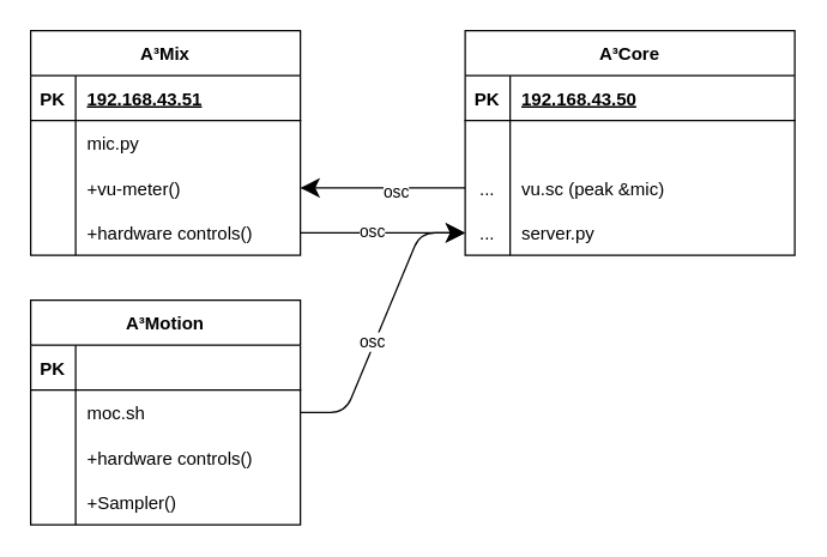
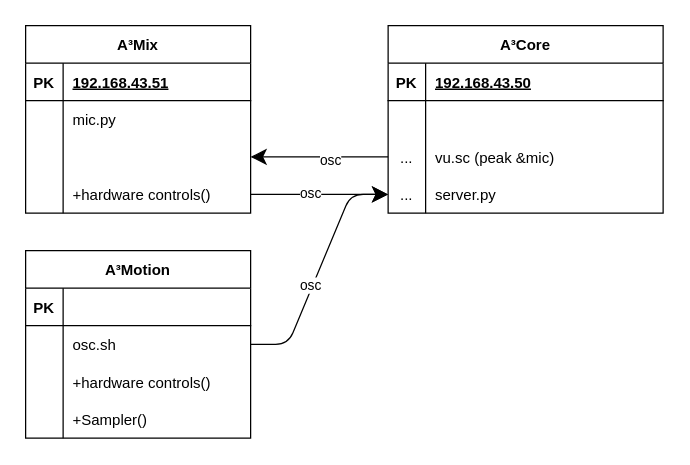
  <mxCell id="0" />
  <mxCell id="1" parent="0" />
  <mxCell id="2" value="A³Core" style="shape=table;startSize=30;container=1;collapsible=1;childLayout=tableLayout;fixedRows=1;rowLines=0;fontStyle=1;align=center;resizeLast=1;" vertex="1" parent="1"><mxGeometry x="310" y="20" width="220" height="150" as="geometry" /></mxCell>
  <mxCell id="3" value="" style="shape=partialRectangle;collapsible=0;dropTarget=0;pointerEvents=0;fillColor=none;top=0;left=0;bottom=1;right=0;points=[[0,0.5],[1,0.5]];portConstraint=eastwest;" vertex="1" parent="2"><mxGeometry y="30" width="220" height="30" as="geometry" /></mxCell>
  <mxCell id="4" value="PK" style="shape=partialRectangle;connectable=0;fillColor=none;top=0;left=0;bottom=0;right=0;fontStyle=1;overflow=hidden;" vertex="1" parent="3"><mxGeometry width="30" height="30" as="geometry" /></mxCell>
  <mxCell id="5" value="192.168.43.50" style="shape=partialRectangle;connectable=0;fillColor=none;top=0;left=0;bottom=0;right=0;align=left;spacingLeft=6;fontStyle=5;overflow=hidden;" vertex="1" parent="3"><mxGeometry x="30" width="190" height="30" as="geometry" /></mxCell>
  <mxCell id="6" value="" style="shape=partialRectangle;collapsible=0;dropTarget=0;pointerEvents=0;fillColor=none;top=0;left=0;bottom=0;right=0;points=[[0,0.5],[1,0.5]];portConstraint=eastwest;" vertex="1" parent="2"><mxGeometry y="60" width="220" height="30" as="geometry" /></mxCell>
  <mxCell id="7" value="" style="shape=partialRectangle;connectable=0;fillColor=none;top=0;left=0;bottom=0;right=0;editable=1;overflow=hidden;" vertex="1" parent="6"><mxGeometry width="30" height="30" as="geometry" /></mxCell>
  <mxCell id="8" value="" style="shape=partialRectangle;collapsible=0;dropTarget=0;pointerEvents=0;fillColor=none;top=0;left=0;bottom=0;right=0;points=[[0,0.5],[1,0.5]];portConstraint=eastwest;" vertex="1" parent="2"><mxGeometry y="90" width="220" height="30" as="geometry" /></mxCell>
  <mxCell id="9" value="..." style="shape=partialRectangle;connectable=0;fillColor=none;top=0;left=0;bottom=0;right=0;editable=1;overflow=hidden;" vertex="1" parent="8"><mxGeometry width="30" height="30" as="geometry" /></mxCell>
  <mxCell id="10" value="vu.sc (peak &amp;mic)" style="shape=partialRectangle;connectable=0;fillColor=none;top=0;left=0;bottom=0;right=0;align=left;spacingLeft=6;overflow=hidden;" vertex="1" parent="8"><mxGeometry x="30" width="190" height="30" as="geometry" /></mxCell>
  <mxCell id="11" value="" style="shape=partialRectangle;collapsible=0;dropTarget=0;pointerEvents=0;fillColor=none;top=0;left=0;bottom=0;right=0;points=[[0,0.5],[1,0.5]];portConstraint=eastwest;" vertex="1" parent="2"><mxGeometry y="120" width="220" height="30" as="geometry" /></mxCell>
  <mxCell id="12" value="..." style="shape=partialRectangle;connectable=0;fillColor=none;top=0;left=0;bottom=0;right=0;editable=1;overflow=hidden;" vertex="1" parent="11"><mxGeometry width="30" height="30" as="geometry" /></mxCell>
  <mxCell id="13" value="server.py " style="shape=partialRectangle;connectable=0;fillColor=none;top=0;left=0;bottom=0;right=0;align=left;spacingLeft=6;overflow=hidden;" vertex="1" parent="11"><mxGeometry x="30" width="190" height="30" as="geometry" /></mxCell>
  <mxCell id="14" value="A³Mix" style="shape=table;startSize=30;container=1;collapsible=1;childLayout=tableLayout;fixedRows=1;rowLines=0;fontStyle=1;align=center;resizeLast=1;" vertex="1" parent="1"><mxGeometry x="20" y="20" width="180" height="150" as="geometry" /></mxCell>
  <mxCell id="15" value="" style="shape=partialRectangle;collapsible=0;dropTarget=0;pointerEvents=0;fillColor=none;top=0;left=0;bottom=1;right=0;points=[[0,0.5],[1,0.5]];portConstraint=eastwest;" vertex="1" parent="14"><mxGeometry y="30" width="180" height="30" as="geometry" /></mxCell>
  <mxCell id="16" value="PK" style="shape=partialRectangle;connectable=0;fillColor=none;top=0;left=0;bottom=0;right=0;fontStyle=1;overflow=hidden;" vertex="1" parent="15"><mxGeometry width="30" height="30" as="geometry" /></mxCell>
  <mxCell id="17" value="192.168.43.51" style="shape=partialRectangle;connectable=0;fillColor=none;top=0;left=0;bottom=0;right=0;align=left;spacingLeft=6;fontStyle=5;overflow=hidden;" vertex="1" parent="15"><mxGeometry x="30" width="150" height="30" as="geometry" /></mxCell>
  <mxCell id="18" value="" style="shape=partialRectangle;collapsible=0;dropTarget=0;pointerEvents=0;fillColor=none;top=0;left=0;bottom=0;right=0;points=[[0,0.5],[1,0.5]];portConstraint=eastwest;" vertex="1" parent="14"><mxGeometry y="60" width="180" height="30" as="geometry" /></mxCell>
  <mxCell id="19" value="" style="shape=partialRectangle;connectable=0;fillColor=none;top=0;left=0;bottom=0;right=0;editable=1;overflow=hidden;" vertex="1" parent="18"><mxGeometry width="30" height="30" as="geometry" /></mxCell>
  <mxCell id="20" value="mic.py" style="shape=partialRectangle;connectable=0;fillColor=none;top=0;left=0;bottom=0;right=0;align=left;spacingLeft=6;overflow=hidden;" vertex="1" parent="18"><mxGeometry x="30" width="150" height="30" as="geometry" /></mxCell>
  <mxCell id="21" value="" style="shape=partialRectangle;collapsible=0;dropTarget=0;pointerEvents=0;fillColor=none;top=0;left=0;bottom=0;right=0;points=[[0,0.5],[1,0.5]];portConstraint=eastwest;" vertex="1" parent="14"><mxGeometry y="90" width="180" height="30" as="geometry" /></mxCell>
  <mxCell id="22" value="" style="shape=partialRectangle;connectable=0;fillColor=none;top=0;left=0;bottom=0;right=0;editable=1;overflow=hidden;" vertex="1" parent="21"><mxGeometry width="30" height="30" as="geometry" /></mxCell>
- <mxCell id="23" value="+vu-meter()" style="shape=partialRectangle;connectable=0;fillColor=none;top=0;left=0;bottom=0;right=0;align=left;spacingLeft=6;overflow=hidden;" vertex="1" parent="21"><mxGeometry x="30" width="150" height="30" as="geometry" /></mxCell>
  <mxCell id="24" value="" style="shape=partialRectangle;collapsible=0;dropTarget=0;pointerEvents=0;fillColor=none;top=0;left=0;bottom=0;right=0;points=[[0,0.5],[1,0.5]];portConstraint=eastwest;" vertex="1" parent="14"><mxGeometry y="120" width="180" height="30" as="geometry" /></mxCell>
  <mxCell id="25" value="" style="shape=partialRectangle;connectable=0;fillColor=none;top=0;left=0;bottom=0;right=0;editable=1;overflow=hidden;" vertex="1" parent="24"><mxGeometry width="30" height="30" as="geometry" /></mxCell>
  <mxCell id="26" value="+hardware controls()" style="shape=partialRectangle;connectable=0;fillColor=none;top=0;left=0;bottom=0;right=0;align=left;spacingLeft=6;overflow=hidden;" vertex="1" parent="24"><mxGeometry x="30" width="150" height="30" as="geometry" /></mxCell>
  <mxCell id="27" value="" style="edgeStyle=entityRelationEdgeStyle;fontSize=12;html=1;endArrow=classic;endFill=1;strokeWidth=1;endSize=10;startSize=10;entryX=1;entryY=0.5;entryDx=0;entryDy=0;" edge="1" parent="1" source="8" target="21"><mxGeometry width="100" height="100" relative="1" as="geometry"><mxPoint x="-250" y="290" as="sourcePoint" /><mxPoint x="-30" y="210" as="targetPoint" /></mxGeometry></mxCell>
  <mxCell id="28" value="osc" style="edgeLabel;html=1;align=center;verticalAlign=middle;resizable=0;points=[];" vertex="1" connectable="0" parent="27"><mxGeometry x="-0.149" y="2" relative="1" as="geometry"><mxPoint as="offset" /></mxGeometry></mxCell>
  <mxCell id="29" value="" style="edgeStyle=entityRelationEdgeStyle;fontSize=12;html=1;endArrow=classic;endFill=1;strokeWidth=1;endSize=10;startSize=10;exitX=1;exitY=0.5;exitDx=0;exitDy=0;" edge="1" parent="1" source="24" target="11"><mxGeometry width="100" height="100" relative="1" as="geometry"><mxPoint x="-70" y="135" as="sourcePoint" /><mxPoint x="30" y="105" as="targetPoint" /></mxGeometry></mxCell>
  <mxCell id="30" value="osc" style="edgeLabel;html=1;align=center;verticalAlign=middle;resizable=0;points=[];" vertex="1" connectable="0" parent="29"><mxGeometry x="-0.149" y="2" relative="1" as="geometry"><mxPoint as="offset" /></mxGeometry></mxCell>
  <mxCell id="31" value="A³Motion" style="shape=table;startSize=30;container=1;collapsible=1;childLayout=tableLayout;fixedRows=1;rowLines=0;fontStyle=1;align=center;resizeLast=1;" vertex="1" parent="1"><mxGeometry x="20" y="200" width="180" height="150" as="geometry" /></mxCell>
  <mxCell id="32" value="" style="shape=partialRectangle;collapsible=0;dropTarget=0;pointerEvents=0;fillColor=none;top=0;left=0;bottom=1;right=0;points=[[0,0.5],[1,0.5]];portConstraint=eastwest;" vertex="1" parent="31"><mxGeometry y="30" width="180" height="30" as="geometry" /></mxCell>
  <mxCell id="33" value="PK" style="shape=partialRectangle;connectable=0;fillColor=none;top=0;left=0;bottom=0;right=0;fontStyle=1;overflow=hidden;" vertex="1" parent="32"><mxGeometry width="30" height="30" as="geometry" /></mxCell>
  <mxCell id="34" value="" style="shape=partialRectangle;collapsible=0;dropTarget=0;pointerEvents=0;fillColor=none;top=0;left=0;bottom=0;right=0;points=[[0,0.5],[1,0.5]];portConstraint=eastwest;" vertex="1" parent="31"><mxGeometry y="60" width="180" height="30" as="geometry" /></mxCell>
  <mxCell id="35" value="" style="shape=partialRectangle;connectable=0;fillColor=none;top=0;left=0;bottom=0;right=0;editable=1;overflow=hidden;" vertex="1" parent="34"><mxGeometry width="30" height="30" as="geometry" /></mxCell>
- <mxCell id="36" value="moc.sh" style="shape=partialRectangle;connectable=0;fillColor=none;top=0;left=0;bottom=0;right=0;align=left;spacingLeft=6;overflow=hidden;" vertex="1" parent="34"><mxGeometry x="30" width="150" height="30" as="geometry" /></mxCell>
+ <mxCell id="36" value="osc.sh" style="shape=partialRectangle;connectable=0;fillColor=none;top=0;left=0;bottom=0;right=0;align=left;spacingLeft=6;overflow=hidden;" vertex="1" parent="34"><mxGeometry x="30" width="150" height="30" as="geometry" /></mxCell>
  <mxCell id="37" value="" style="shape=partialRectangle;collapsible=0;dropTarget=0;pointerEvents=0;fillColor=none;top=0;left=0;bottom=0;right=0;points=[[0,0.5],[1,0.5]];portConstraint=eastwest;" vertex="1" parent="31"><mxGeometry y="90" width="180" height="30" as="geometry" /></mxCell>
  <mxCell id="38" value="" style="shape=partialRectangle;connectable=0;fillColor=none;top=0;left=0;bottom=0;right=0;editable=1;overflow=hidden;" vertex="1" parent="37"><mxGeometry width="30" height="30" as="geometry" /></mxCell>
  <mxCell id="39" value="+hardware controls()" style="shape=partialRectangle;connectable=0;fillColor=none;top=0;left=0;bottom=0;right=0;align=left;spacingLeft=6;overflow=hidden;" vertex="1" parent="37"><mxGeometry x="30" width="150" height="30" as="geometry" /></mxCell>
  <mxCell id="40" value="" style="shape=partialRectangle;collapsible=0;dropTarget=0;pointerEvents=0;fillColor=none;top=0;left=0;bottom=0;right=0;points=[[0,0.5],[1,0.5]];portConstraint=eastwest;" vertex="1" parent="31"><mxGeometry y="120" width="180" height="30" as="geometry" /></mxCell>
  <mxCell id="41" value="" style="shape=partialRectangle;connectable=0;fillColor=none;top=0;left=0;bottom=0;right=0;editable=1;overflow=hidden;" vertex="1" parent="40"><mxGeometry width="30" height="30" as="geometry" /></mxCell>
  <mxCell id="42" value="+Sampler()" style="shape=partialRectangle;connectable=0;fillColor=none;top=0;left=0;bottom=0;right=0;align=left;spacingLeft=6;overflow=hidden;" vertex="1" parent="40"><mxGeometry x="30" width="150" height="30" as="geometry" /></mxCell>
  <mxCell id="43" value="" style="edgeStyle=entityRelationEdgeStyle;fontSize=12;html=1;endArrow=classic;endFill=1;strokeWidth=1;endSize=10;startSize=10;exitX=1;exitY=0.5;exitDx=0;exitDy=0;" edge="1" parent="1" source="34" target="11"><mxGeometry width="100" height="100" relative="1" as="geometry"><mxPoint x="30" y="345" as="sourcePoint" /><mxPoint x="-70" y="165" as="targetPoint" /></mxGeometry></mxCell>
  <mxCell id="44" value="osc" style="edgeLabel;html=1;align=center;verticalAlign=middle;resizable=0;points=[];" vertex="1" connectable="0" parent="43"><mxGeometry x="-0.149" y="2" relative="1" as="geometry"><mxPoint as="offset" /></mxGeometry></mxCell>
